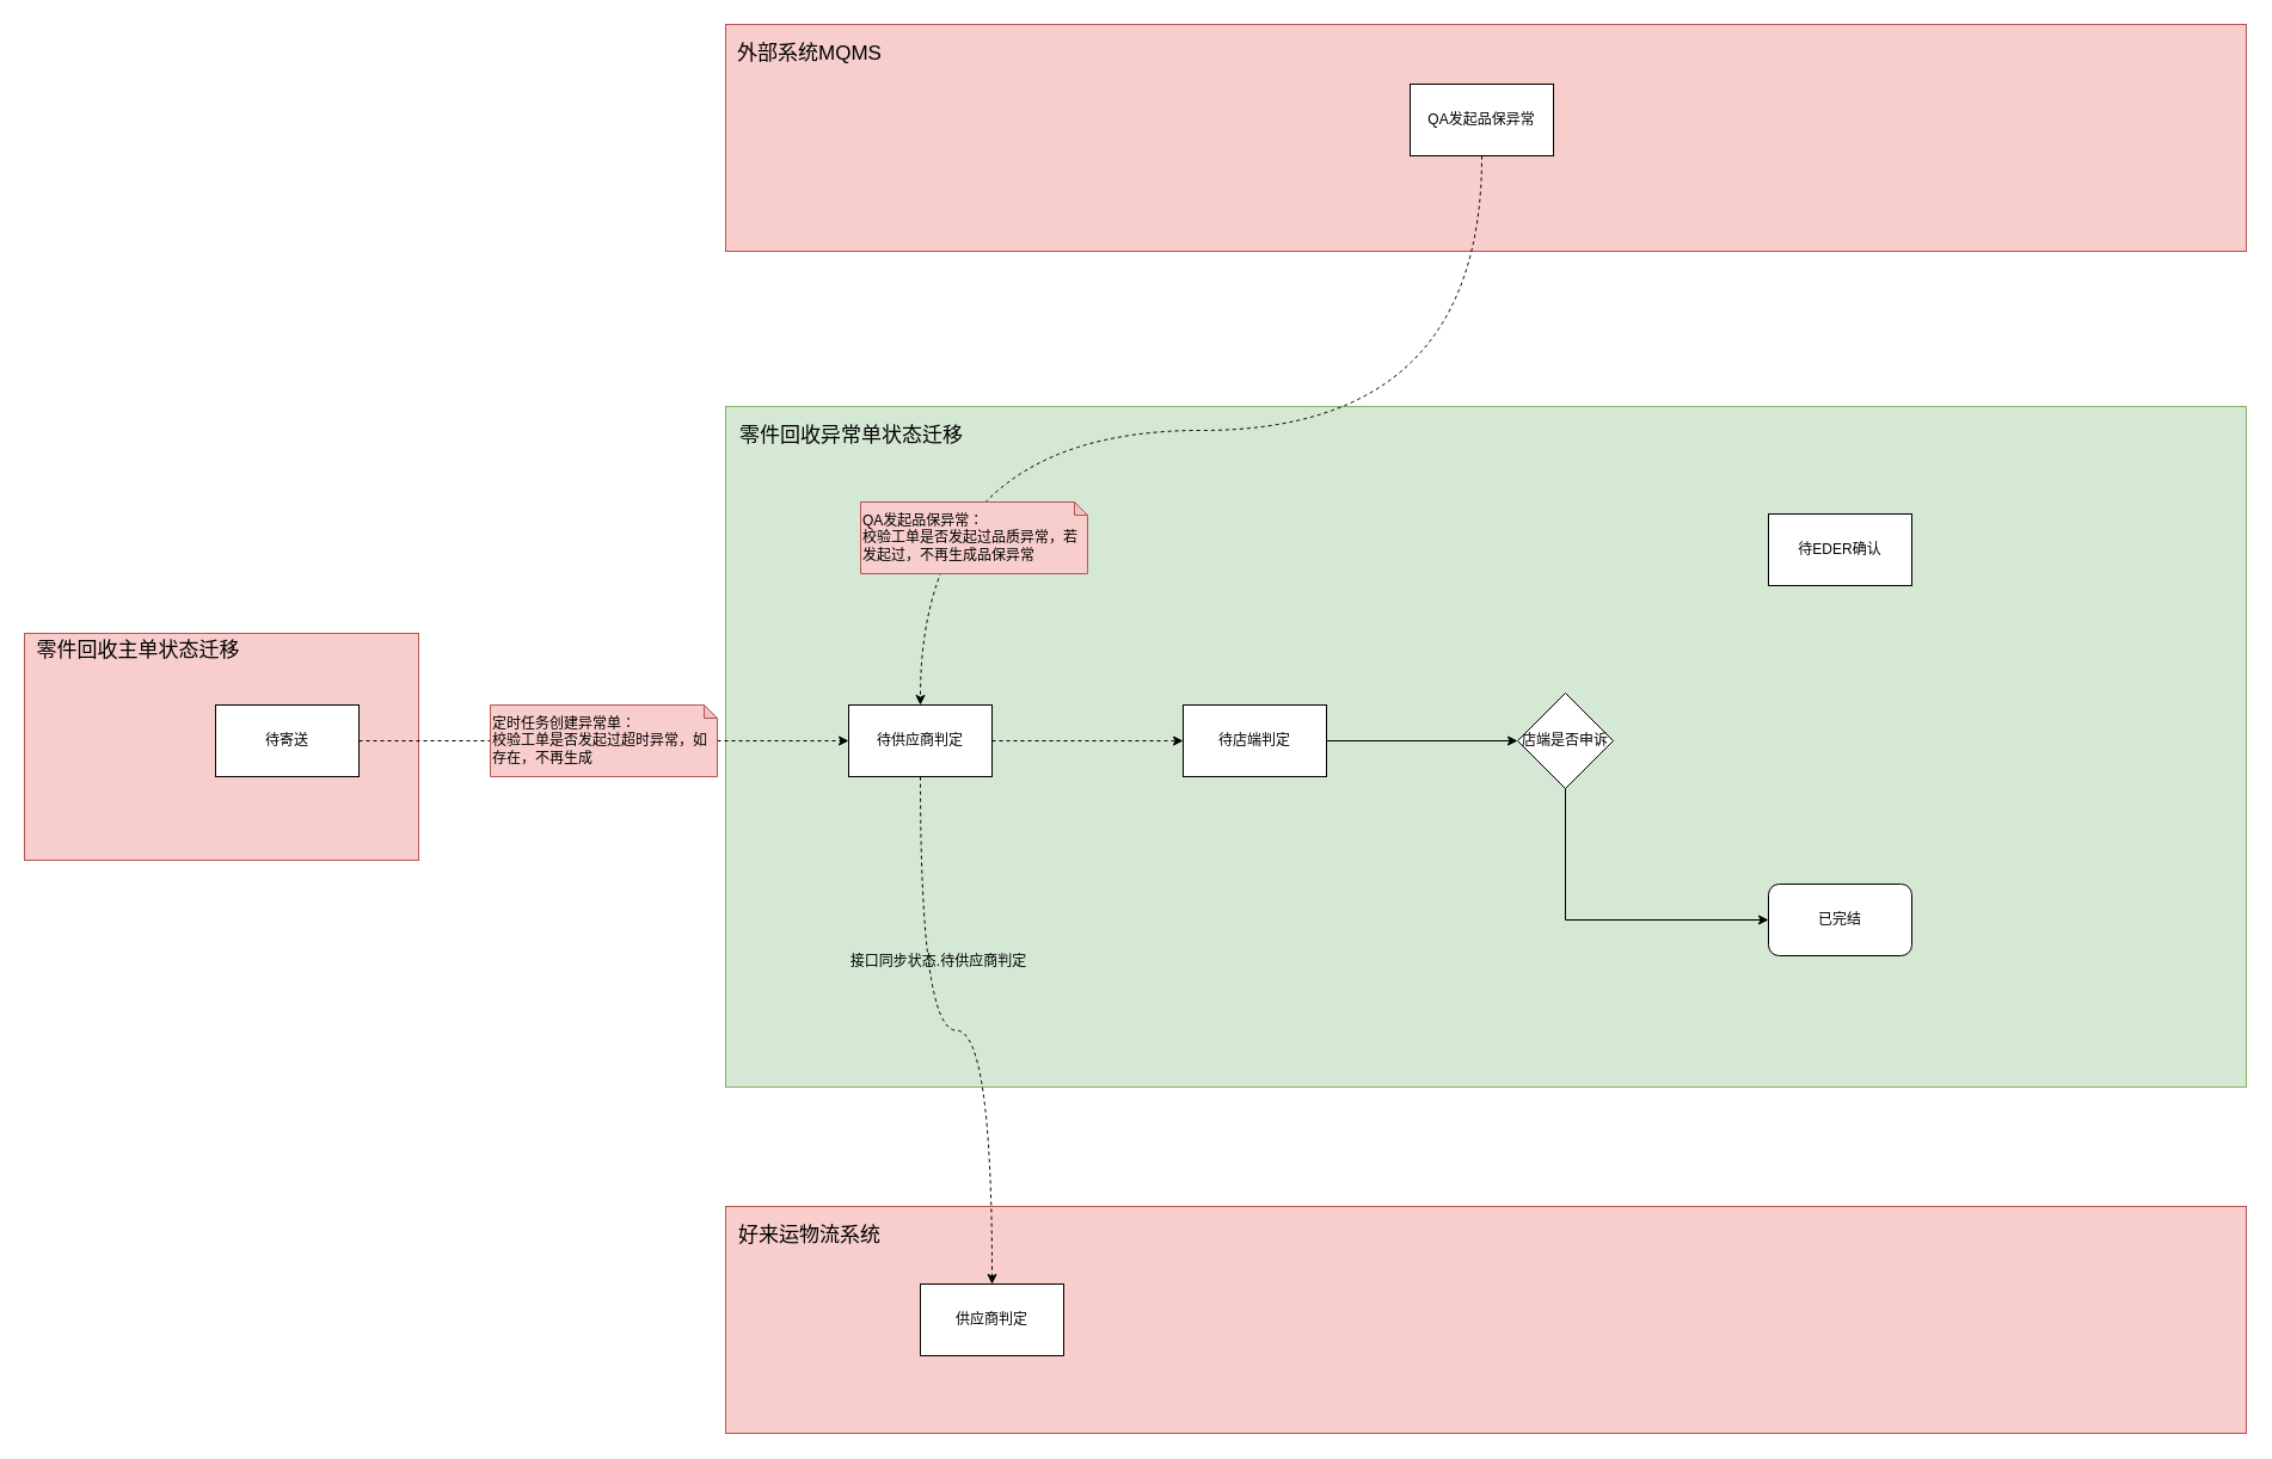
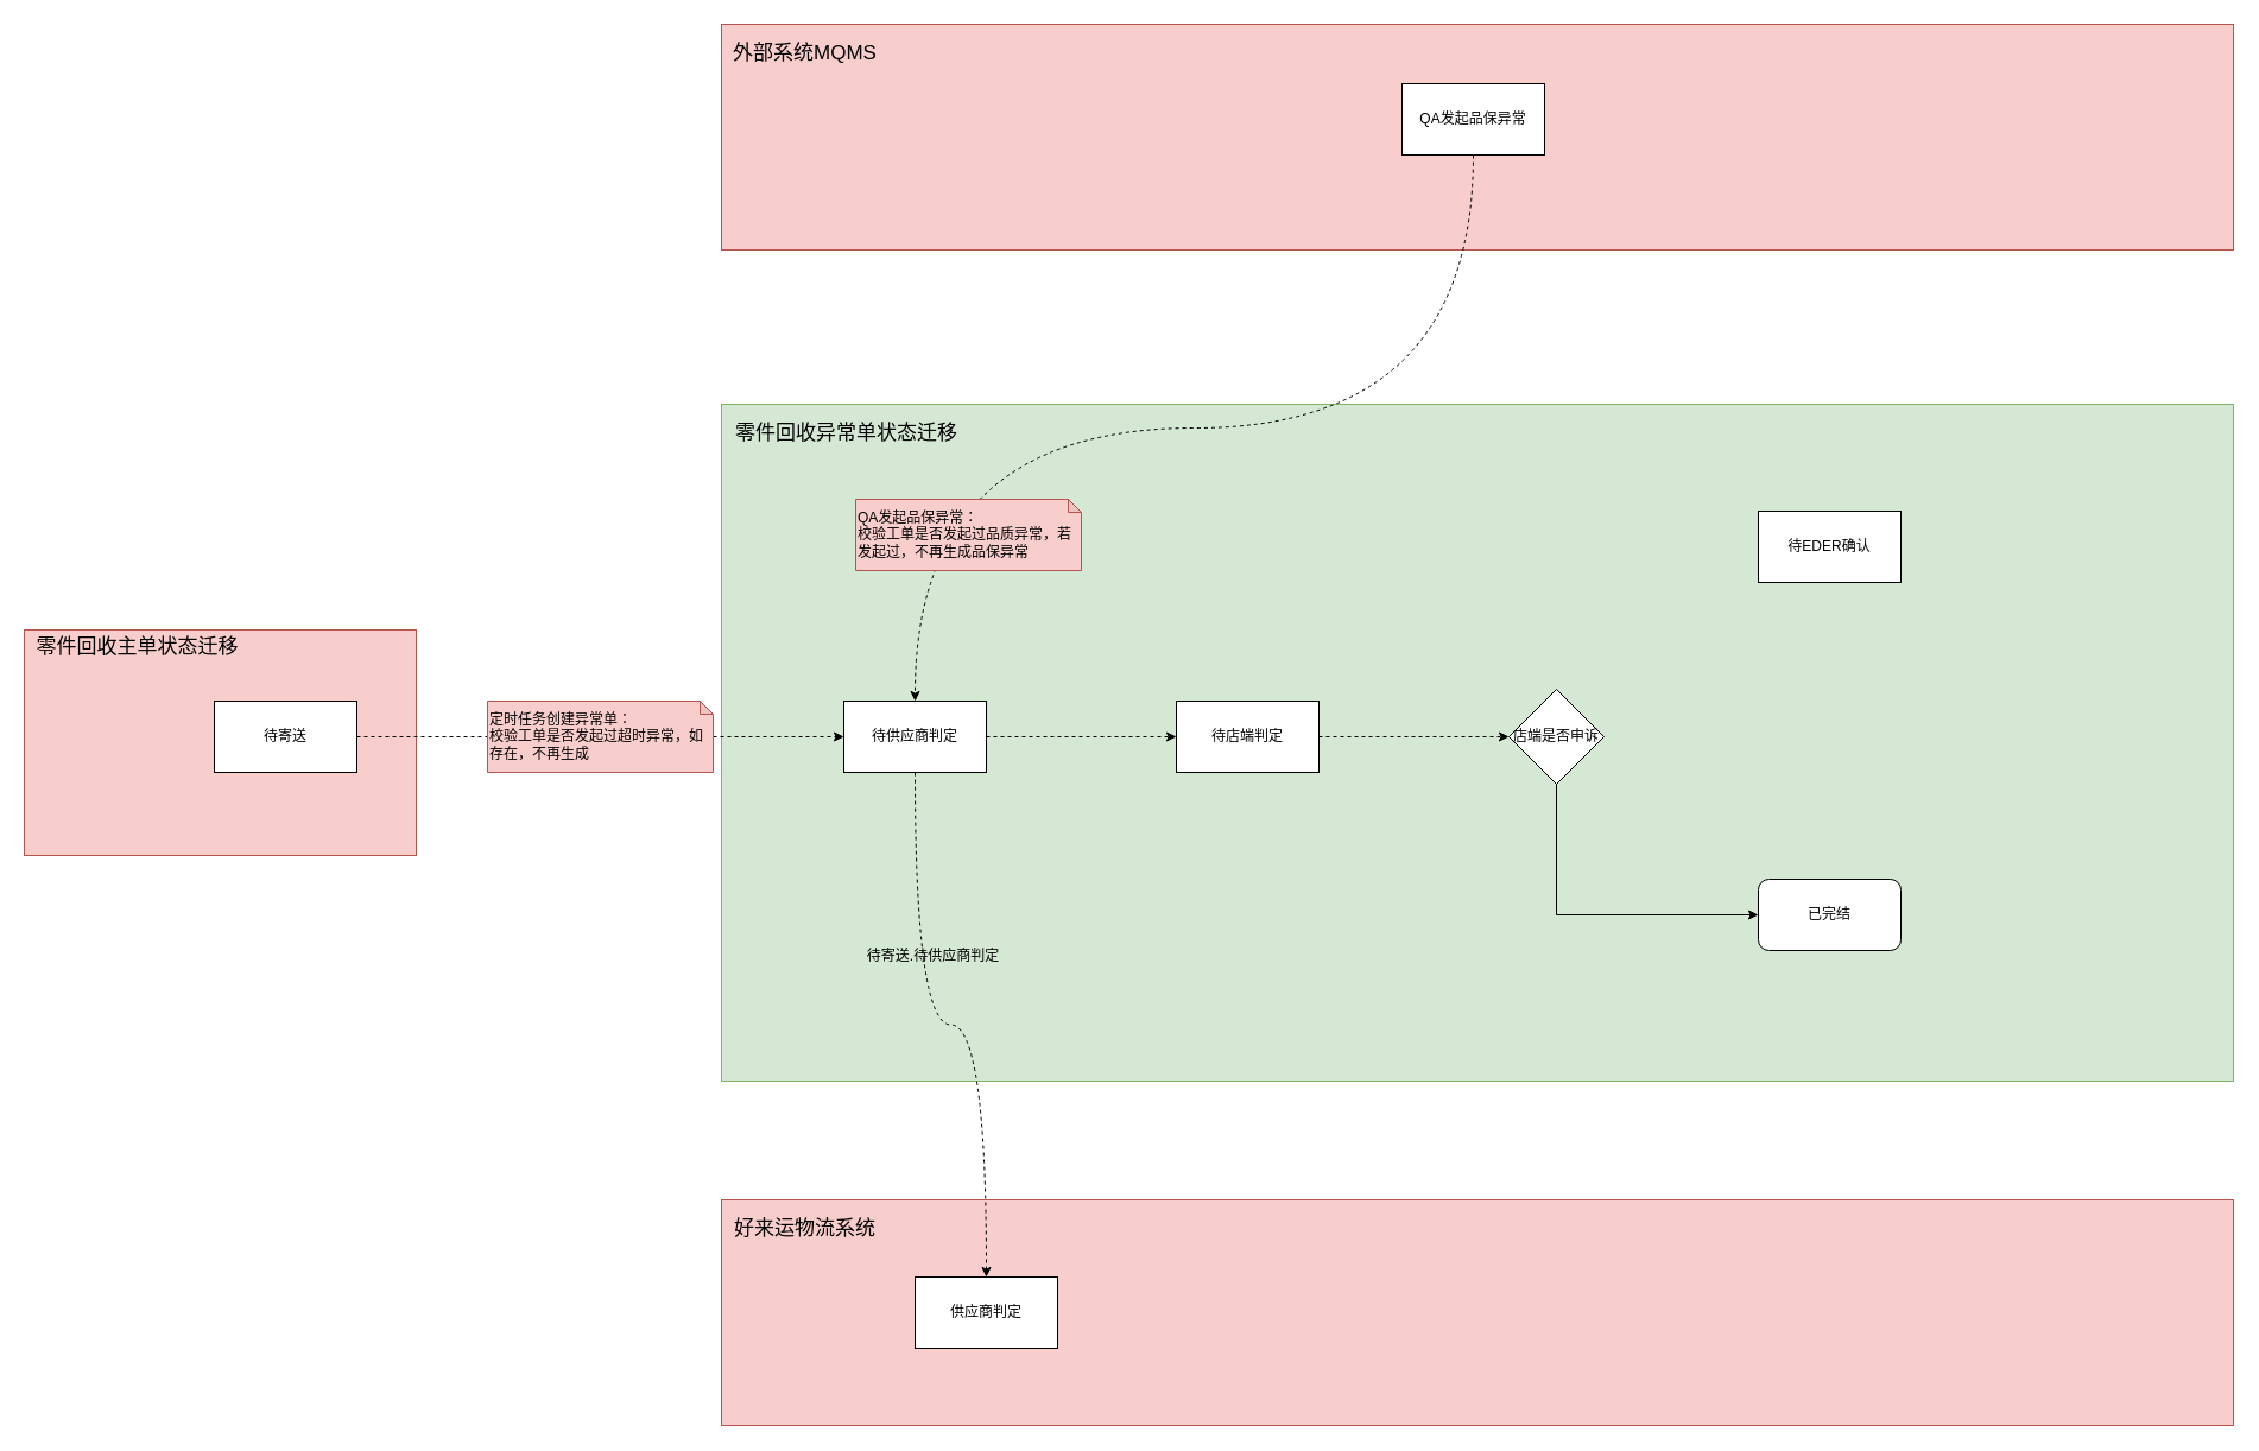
  <mxCell id="0" />
  <mxCell id="1" parent="0" />
  <mxCell id="2" value="" style="rounded=0;whiteSpace=wrap;html=1;fillColor=#f8cecc;strokeColor=#b85450;" vertex="1" parent="1"><mxGeometry x="607" y="20" width="1273" height="190" as="geometry" /></mxCell>
  <mxCell id="3" value="" style="rounded=0;whiteSpace=wrap;html=1;fillColor=#d5e8d4;strokeColor=#82b366;" vertex="1" parent="1"><mxGeometry x="607" y="340" width="1273" height="570" as="geometry" /></mxCell>
  <mxCell id="4" value="" style="rounded=0;whiteSpace=wrap;html=1;fillColor=#f8cecc;strokeColor=#b85450;" vertex="1" parent="1"><mxGeometry x="607" y="1010" width="1273" height="190" as="geometry" /></mxCell>
  <mxCell id="5" value="" style="rounded=0;whiteSpace=wrap;html=1;fillColor=#f8cecc;strokeColor=#b85450;" vertex="1" parent="1"><mxGeometry x="20" y="530" width="330" height="190" as="geometry" /></mxCell>
  <mxCell id="6" value="零件回收主单状态迁移" style="text;html=1;align=center;verticalAlign=middle;resizable=0;points=[];autosize=1;strokeColor=none;fillColor=none;fontSize=17;" vertex="1" parent="1"><mxGeometry x="20" y="530" width="190" height="30" as="geometry" /></mxCell>
  <mxCell id="7" style="edgeStyle=orthogonalEdgeStyle;rounded=0;orthogonalLoop=1;jettySize=auto;html=1;exitX=1;exitY=0.5;exitDx=0;exitDy=0;entryX=0;entryY=0.5;entryDx=0;entryDy=0;dashed=1;" edge="1" parent="1" source="8" target="11"><mxGeometry relative="1" as="geometry" /></mxCell>
  <mxCell id="8" value="待寄送" style="rounded=0;whiteSpace=wrap;html=1;" vertex="1" parent="1"><mxGeometry x="180" y="590" width="120" height="60" as="geometry" /></mxCell>
  <mxCell id="9" style="edgeStyle=orthogonalEdgeStyle;rounded=0;orthogonalLoop=1;jettySize=auto;html=1;exitX=1;exitY=0.5;exitDx=0;exitDy=0;dashed=1;" edge="1" parent="1" source="11" target="13"><mxGeometry relative="1" as="geometry" /></mxCell>
  <mxCell id="10" style="edgeStyle=orthogonalEdgeStyle;rounded=0;orthogonalLoop=1;jettySize=auto;html=1;exitX=0.5;exitY=1;exitDx=0;exitDy=0;entryX=0.5;entryY=0;entryDx=0;entryDy=0;curved=1;dashed=1;" edge="1" parent="1" source="11" target="23"><mxGeometry relative="1" as="geometry" /></mxCell>
  <mxCell id="11" value="&lt;span style=&quot;font-size: 12px;&quot;&gt;待供应商判定&lt;/span&gt;" style="rounded=0;whiteSpace=wrap;html=1;" vertex="1" parent="1"><mxGeometry x="710" y="590" width="120" height="60" as="geometry" /></mxCell>
- <mxCell id="12" style="edgeStyle=orthogonalEdgeStyle;rounded=0;orthogonalLoop=1;jettySize=auto;html=1;exitX=1;exitY=0.5;exitDx=0;exitDy=0;" edge="1" parent="1" source="13" target="22"><mxGeometry relative="1" as="geometry" /></mxCell>
+ <mxCell id="12" style="edgeStyle=orthogonalEdgeStyle;rounded=0;orthogonalLoop=1;jettySize=auto;html=1;exitX=1;exitY=0.5;exitDx=0;exitDy=0;dashed=1;" edge="1" parent="1" source="13" target="22"><mxGeometry relative="1" as="geometry" /></mxCell>
  <mxCell id="13" value="&lt;span style=&quot;font-size: 12px;&quot;&gt;待店端判定&lt;/span&gt;" style="rounded=0;whiteSpace=wrap;html=1;" vertex="1" parent="1"><mxGeometry x="990" y="590" width="120" height="60" as="geometry" /></mxCell>
  <mxCell id="14" value="&lt;span style=&quot;font-size: 12px;&quot;&gt;待EDER确认&lt;/span&gt;" style="rounded=0;whiteSpace=wrap;html=1;" vertex="1" parent="1"><mxGeometry x="1480" y="430" width="120" height="60" as="geometry" /></mxCell>
  <mxCell id="15" value="&lt;span style=&quot;font-size: 12px;&quot;&gt;已完结&lt;/span&gt;" style="whiteSpace=wrap;html=1;rounded=1;" vertex="1" parent="1"><mxGeometry x="1480" y="740" width="120" height="60" as="geometry" /></mxCell>
  <mxCell id="16" style="edgeStyle=orthogonalEdgeStyle;rounded=0;orthogonalLoop=1;jettySize=auto;html=1;exitX=0.5;exitY=1;exitDx=0;exitDy=0;entryX=0.5;entryY=0;entryDx=0;entryDy=0;curved=1;dashed=1;" edge="1" parent="1" source="17" target="11"><mxGeometry relative="1" as="geometry" /></mxCell>
  <mxCell id="17" value="QA发起品保异常" style="rounded=0;whiteSpace=wrap;html=1;" vertex="1" parent="1"><mxGeometry x="1180" y="70" width="120" height="60" as="geometry" /></mxCell>
  <mxCell id="18" value="外部系统MQMS" style="text;html=1;align=center;verticalAlign=middle;resizable=0;points=[];autosize=1;strokeColor=none;fillColor=none;fontSize=17;" vertex="1" parent="1"><mxGeometry x="607" y="30" width="140" height="30" as="geometry" /></mxCell>
  <mxCell id="19" value="好来运物流系统" style="text;html=1;align=center;verticalAlign=middle;resizable=0;points=[];autosize=1;strokeColor=none;fillColor=none;fontSize=17;" vertex="1" parent="1"><mxGeometry x="607" y="1020" width="140" height="30" as="geometry" /></mxCell>
  <mxCell id="20" value="零件回收异常单状态迁移" style="text;html=1;align=center;verticalAlign=middle;resizable=0;points=[];autosize=1;strokeColor=none;fillColor=none;fontSize=17;" vertex="1" parent="1"><mxGeometry x="607" y="350" width="210" height="30" as="geometry" /></mxCell>
  <mxCell id="21" style="edgeStyle=orthogonalEdgeStyle;rounded=0;orthogonalLoop=1;jettySize=auto;html=1;exitX=0.5;exitY=1;exitDx=0;exitDy=0;entryX=0;entryY=0.5;entryDx=0;entryDy=0;" edge="1" parent="1" source="22" target="15"><mxGeometry relative="1" as="geometry" /></mxCell>
  <mxCell id="22" value="店端是否申诉" style="rhombus;whiteSpace=wrap;html=1;" vertex="1" parent="1"><mxGeometry x="1270" y="580" width="80" height="80" as="geometry" /></mxCell>
  <mxCell id="23" value="&lt;span style=&quot;font-size: 12px;&quot;&gt;供应商判定&lt;/span&gt;" style="rounded=0;whiteSpace=wrap;html=1;" vertex="1" parent="1"><mxGeometry x="770" y="1075" width="120" height="60" as="geometry" /></mxCell>
  <mxCell id="24" value="QA发起品保异常：&lt;br&gt;校验工单是否发起过品质异常，若发起过，不再生成品保异常" style="shape=note;whiteSpace=wrap;html=1;backgroundOutline=1;darkOpacity=0.05;size=11;fillColor=#f8cecc;strokeColor=#b85450;align=left;" vertex="1" parent="1"><mxGeometry x="720" y="420" width="190" height="60" as="geometry" /></mxCell>
  <mxCell id="25" value="&lt;span style=&quot;text-wrap: nowrap;&quot;&gt;定时任务创建异常单：&lt;br&gt;校验工单是否发起过超时异常，如&lt;br&gt;存在，不再生成&lt;/span&gt;" style="shape=note;html=1;backgroundOutline=1;darkOpacity=0.05;size=11;fillColor=#f8cecc;strokeColor=#b85450;align=left;whiteSpace=wrap;" vertex="1" parent="1"><mxGeometry x="410" y="590" width="190" height="60" as="geometry" /></mxCell>
- <mxCell id="26" value="接口同步状态.待供应商判定" style="text;html=1;align=center;verticalAlign=middle;resizable=0;points=[];autosize=1;strokeColor=none;fillColor=none;" vertex="1" parent="1"><mxGeometry x="700" y="790" width="170" height="30" as="geometry" /></mxCell>
+ <mxCell id="26" value="待寄送.待供应商判定" style="text;html=1;align=center;verticalAlign=middle;resizable=0;points=[];autosize=1;strokeColor=none;fillColor=none;" vertex="1" parent="1"><mxGeometry x="700" y="790" width="170" height="30" as="geometry" /></mxCell>
